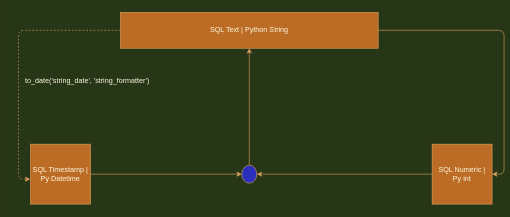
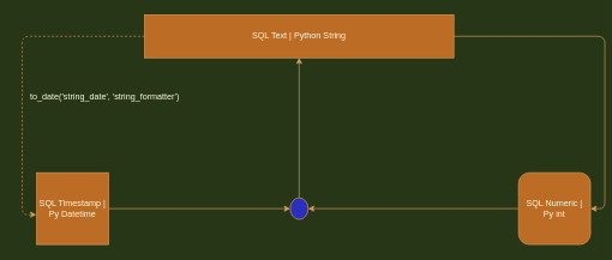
  <mxCell id="0" />
  <mxCell id="1" parent="0" />
  <mxCell id="2" style="edgeStyle=orthogonalEdgeStyle;curved=0;rounded=1;sketch=0;orthogonalLoop=1;jettySize=auto;html=1;exitX=0;exitY=0.5;exitDx=0;exitDy=0;entryX=-0.004;entryY=0.584;entryDx=0;entryDy=0;entryPerimeter=0;fontColor=#FEFAE0;strokeColor=#DDA15E;fillColor=#BC6C25;dashed=1;" edge="1" parent="1" source="4" target="6"><mxGeometry relative="1" as="geometry" /></mxCell>
  <mxCell id="3" style="edgeStyle=orthogonalEdgeStyle;curved=0;rounded=1;sketch=0;orthogonalLoop=1;jettySize=auto;html=1;exitX=1;exitY=0.5;exitDx=0;exitDy=0;entryX=1;entryY=0.5;entryDx=0;entryDy=0;fontColor=#FEFAE0;strokeColor=#DDA15E;fillColor=#BC6C25;" edge="1" parent="1" source="4" target="8"><mxGeometry relative="1" as="geometry" /></mxCell>
  <mxCell id="4" value="SQL Text | Python String" style="rounded=0;whiteSpace=wrap;html=1;sketch=0;fontColor=#FEFAE0;strokeColor=#DDA15E;fillColor=#BC6C25;" vertex="1" parent="1"><mxGeometry x="200" y="20" width="430" height="60" as="geometry" /></mxCell>
  <mxCell id="5" style="edgeStyle=orthogonalEdgeStyle;curved=0;rounded=1;sketch=0;orthogonalLoop=1;jettySize=auto;html=1;exitX=1;exitY=0.5;exitDx=0;exitDy=0;entryX=0;entryY=0.5;entryDx=0;entryDy=0;fontColor=#FEFAE0;strokeColor=#DDA15E;fillColor=#BC6C25;" edge="1" parent="1" source="6" target="10"><mxGeometry relative="1" as="geometry" /></mxCell>
  <mxCell id="6" value="SQL Timestamp | Py Datetime" style="rounded=0;whiteSpace=wrap;html=1;sketch=0;fontColor=#FEFAE0;strokeColor=#DDA15E;fillColor=#BC6C25;" vertex="1" parent="1"><mxGeometry x="50" y="240" width="100" height="100" as="geometry" /></mxCell>
  <mxCell id="7" style="edgeStyle=orthogonalEdgeStyle;curved=0;rounded=1;sketch=0;orthogonalLoop=1;jettySize=auto;html=1;exitX=0;exitY=0.5;exitDx=0;exitDy=0;entryX=1;entryY=0.5;entryDx=0;entryDy=0;fontColor=#FEFAE0;strokeColor=#DDA15E;fillColor=#BC6C25;" edge="1" parent="1" source="8" target="10"><mxGeometry relative="1" as="geometry" /></mxCell>
- <mxCell id="8" value="SQL Numeric |&lt;br&gt;Py int" style="rounded=0;whiteSpace=wrap;html=1;sketch=0;fontColor=#FEFAE0;strokeColor=#DDA15E;fillColor=#BC6C25;" vertex="1" parent="1"><mxGeometry x="720" y="240" width="100" height="100" as="geometry" /></mxCell>
+ <mxCell id="8" value="SQL Numeric |&lt;br&gt;Py int" style="whiteSpace=wrap;html=1;sketch=0;fontColor=#FEFAE0;strokeColor=#DDA15E;fillColor=#BC6C25;rounded=1;" vertex="1" parent="1"><mxGeometry x="720" y="240" width="100" height="100" as="geometry" /></mxCell>
  <mxCell id="9" style="edgeStyle=orthogonalEdgeStyle;curved=0;rounded=1;sketch=0;orthogonalLoop=1;jettySize=auto;html=1;exitX=0.5;exitY=0;exitDx=0;exitDy=0;entryX=0.5;entryY=1;entryDx=0;entryDy=0;fontColor=#FEFAE0;strokeColor=#DDA15E;fillColor=#BC6C25;" edge="1" parent="1" source="10" target="4"><mxGeometry relative="1" as="geometry" /></mxCell>
  <mxCell id="10" value="" style="ellipse;whiteSpace=wrap;html=1;rounded=0;sketch=0;fontColor=#FEFAE0;strokeColor=#DDA15E;fillColor=#2B30BC;" vertex="1" parent="1"><mxGeometry x="402.5" y="275" width="25" height="30" as="geometry" /></mxCell>
  <mxCell id="11" value="to_date('string_date', 'string_formatter')" style="text;html=1;strokeColor=none;fillColor=none;align=center;verticalAlign=middle;whiteSpace=wrap;rounded=0;sketch=0;fontColor=#FEFAE0;" vertex="1" parent="1"><mxGeometry y="120" width="250" height="30" as="geometry" x="20" /></mxCell>
  <mxCell id="12" value="&lt;span style=&quot;color: rgba(0 , 0 , 0 , 0) ; font-family: monospace ; font-size: 0px&quot;&gt;%3CmxGraphModel%3E%3Croot%3E%3CmxCell%20id%3D%220%22%2F%3E%3CmxCell%20id%3D%221%22%20parent%3D%220%22%2F%3E%3CmxCell%20id%3D%222%22%20value%3D%22to_text(datetime%2C%20'string_formatter')%22%20style%3D%22text%3Bhtml%3D1%3BstrokeColor%3Dnone%3BfillColor%3Dnone%3Balign%3Dcenter%3BverticalAlign%3Dmiddle%3BwhiteSpace%3Dwrap%3Brounded%3D0%3Bsketch%3D0%3BfontColor%3D%23FEFAE0%3B%22%20vertex%3D%221%22%20parent%3D%221%22%3E%3CmxGeometry%20x%3D%22130%22%20y%3D%22360%22%20width%3D%22220%22%20height%3D%2230%22%20as%3D%22geometry%22%2F%3E%3C%2FmxCell%3E%3C%2Froot%3E%3C%2FmxGraphModel%3E&lt;/span&gt;" style="text;html=1;align=center;verticalAlign=middle;resizable=0;points=[];autosize=1;strokeColor=none;fillColor=none;fontColor=#FEFAE0;" vertex="1" parent="1"><mxGeometry x="550" y="250" width="20" height="20" as="geometry" /></mxCell>
